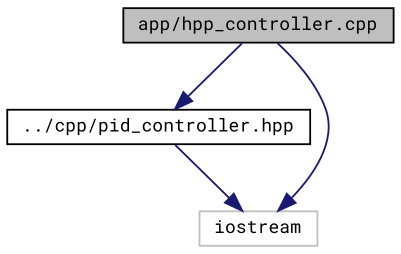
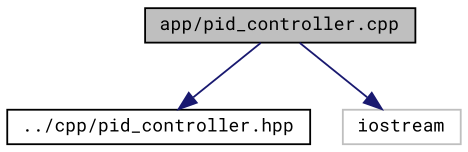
  digraph {
    fontname="Roboto Mono"
    node [color=black fontname="Roboto Mono" fontsize=10 shape=record]
    edge [color=midnightblue fontname="Roboto Mono" fontsize=10 labelfontname=Helvetica labelfontsize=10 style=solid]
-   n1 [fillcolor=grey75 fontcolor=black height=0.2 label="app/hpp_controller.cpp" style=filled width=0.4]
+   n1 [fillcolor=grey75 fontcolor=black height=0.2 label="app/pid_controller.cpp" style=filled width=0.4]
    n2 [height=0.2 label="../cpp/pid_controller.hpp" width=0.4]
    n3 [color=grey75 height=0.2 label=iostream width=0.4]
    n1 -> n2
    n1 -> n3
-   n2 -> n3
  }
